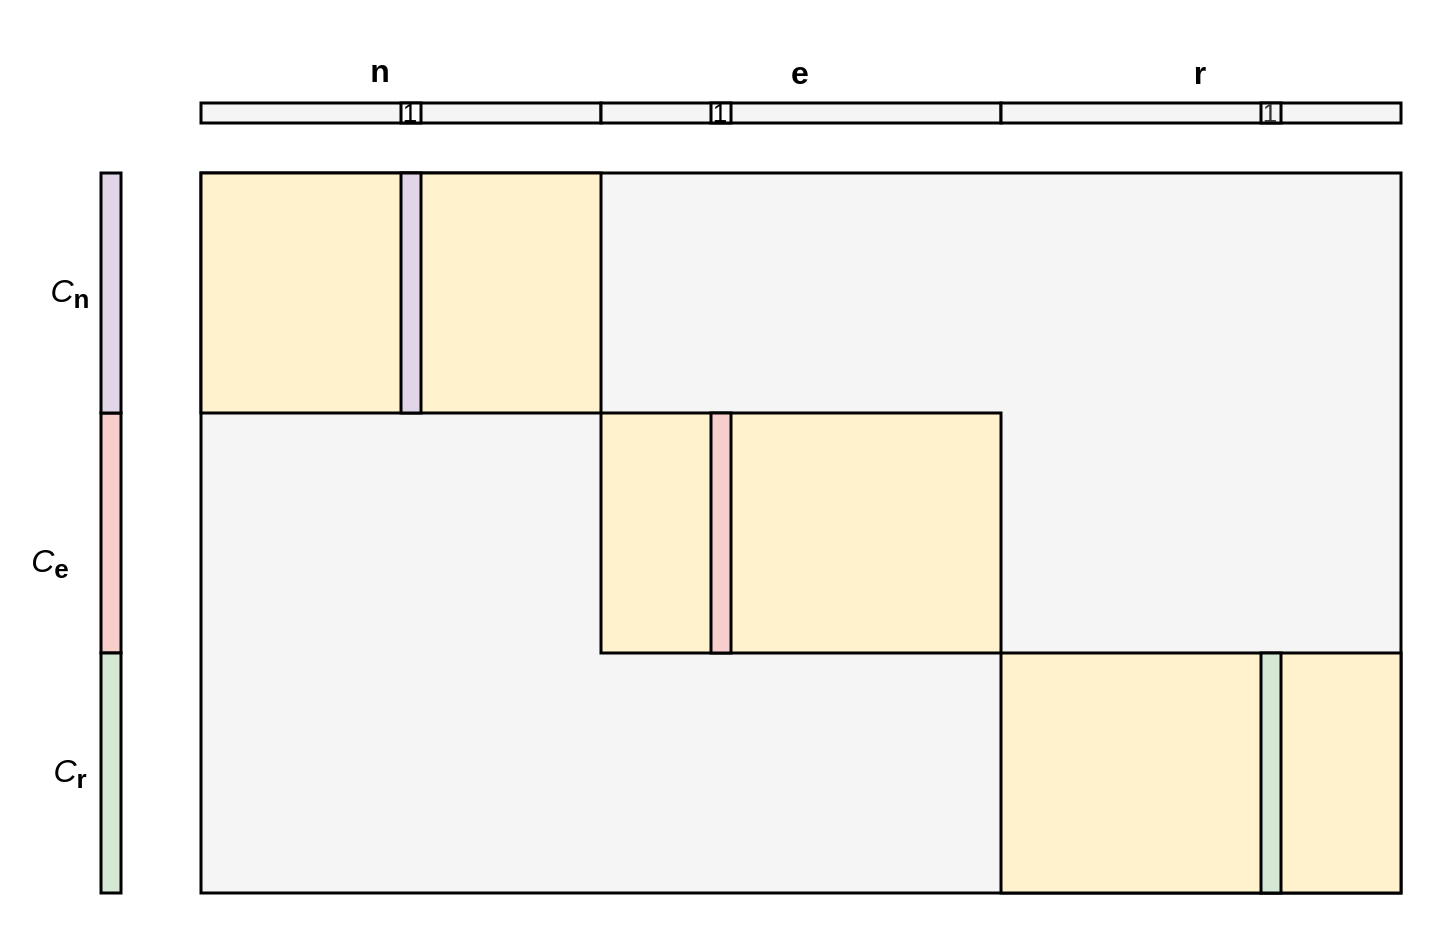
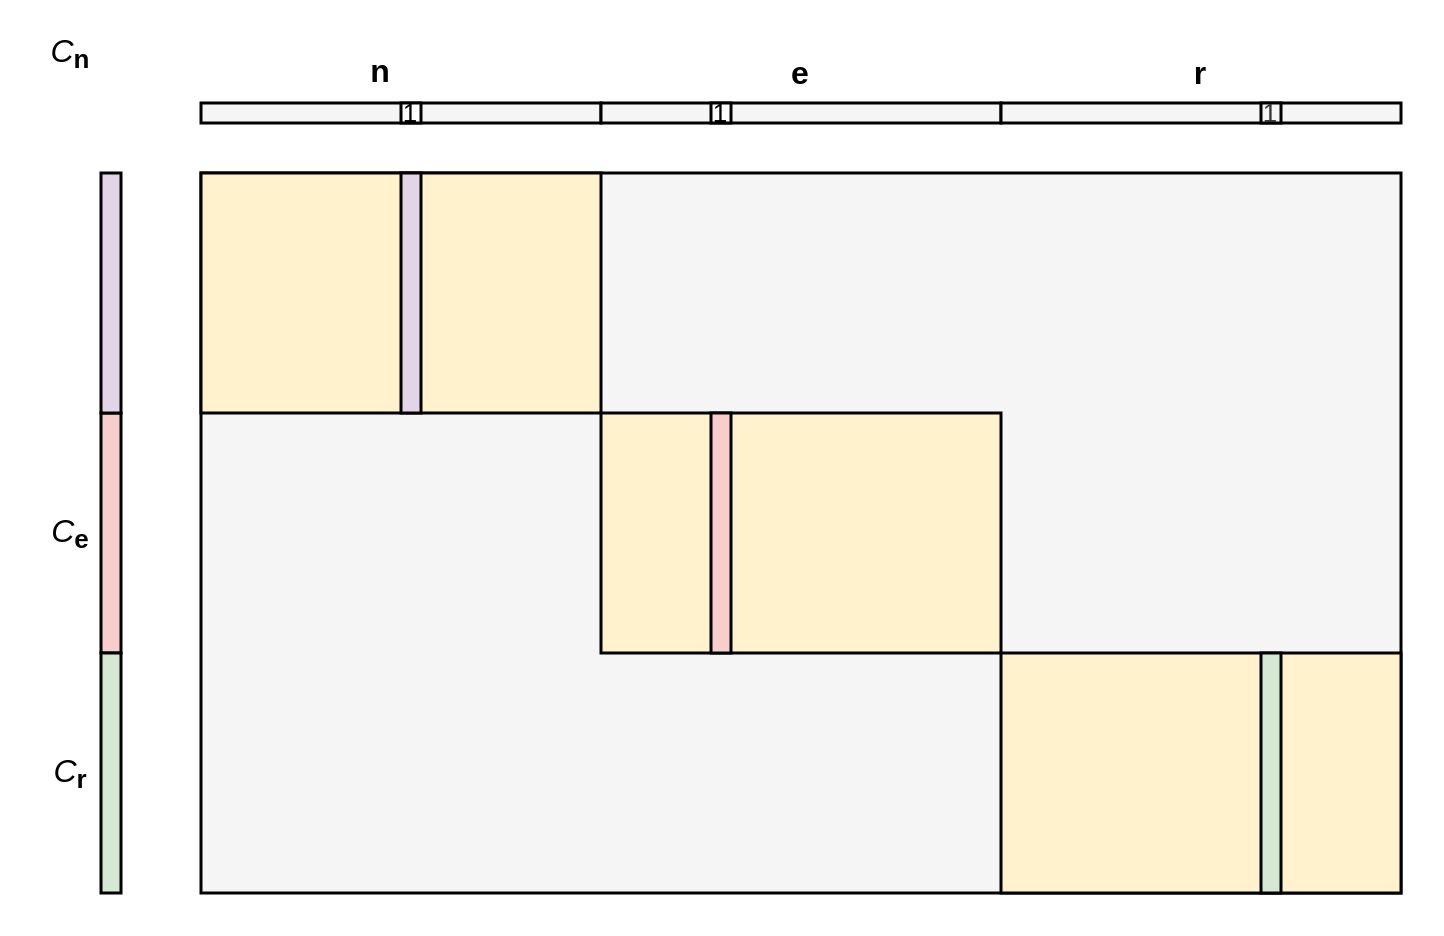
  <mxCell id="0" />
  <mxCell id="1" parent="0" />
  <mxCell id="2" value="" style="rounded=0;whiteSpace=wrap;html=1;fontSize=18;direction=west;strokeWidth=1.5;fillColor=#f5f5f5;fontColor=#333333;strokeColor=#000000;" vertex="1" parent="1"><mxGeometry x="100" y="51" width="200" height="10" as="geometry" /></mxCell>
  <mxCell id="3" value="" style="rounded=0;whiteSpace=wrap;html=1;fillColor=#f5f5f5;direction=south;strokeWidth=1.5;fontColor=#333333;strokeColor=#000000;" parent="1" vertex="1"><mxGeometry x="100" y="86" width="600" height="360" as="geometry" /></mxCell>
  <mxCell id="4" value="" style="rounded=0;whiteSpace=wrap;html=1;fontSize=18;fillColor=#fff2cc;strokeColor=#000000;direction=south;strokeWidth=1.5;" parent="1" vertex="1"><mxGeometry x="100" y="86" width="200" height="120" as="geometry" /></mxCell>
  <mxCell id="5" value="" style="rounded=0;whiteSpace=wrap;html=1;fontSize=18;fillColor=#fff2cc;strokeColor=#000000;direction=south;strokeWidth=1.5;" parent="1" vertex="1"><mxGeometry x="300" y="206" width="200" height="120" as="geometry" /></mxCell>
  <mxCell id="6" value="" style="rounded=0;whiteSpace=wrap;html=1;fontSize=18;fillColor=#e1d5e7;strokeColor=#000000;direction=south;strokeWidth=1.5;" parent="1" vertex="1"><mxGeometry x="200" y="86" width="10" height="120" as="geometry" /></mxCell>
  <mxCell id="7" value="" style="rounded=0;whiteSpace=wrap;html=1;fontSize=18;fillColor=#fff2cc;strokeColor=#000000;direction=south;strokeWidth=1.5;" parent="1" vertex="1"><mxGeometry x="500" y="326" width="200" height="120" as="geometry" /></mxCell>
  <mxCell id="8" value="" style="rounded=0;whiteSpace=wrap;html=1;fontSize=18;fillColor=#d5e8d4;strokeColor=#000000;direction=south;strokeWidth=1.5;" parent="1" vertex="1"><mxGeometry x="630" y="326" width="10" height="120" as="geometry" /></mxCell>
  <mxCell id="9" value="" style="rounded=0;whiteSpace=wrap;html=1;fontSize=18;fillColor=#f8cecc;strokeColor=#000000;direction=south;strokeWidth=1.5;" parent="1" vertex="1"><mxGeometry x="50" y="206" width="10" height="120" as="geometry" /></mxCell>
  <mxCell id="10" value="" style="rounded=0;whiteSpace=wrap;html=1;fontSize=18;fillColor=#e1d5e7;strokeColor=#000000;direction=south;strokeWidth=1.5;" parent="1" vertex="1"><mxGeometry x="50" y="86" width="10" height="120" as="geometry" /></mxCell>
  <mxCell id="11" value="" style="rounded=0;whiteSpace=wrap;html=1;fontSize=18;fillColor=#d5e8d4;strokeColor=#000000;direction=south;strokeWidth=1.5;" parent="1" vertex="1"><mxGeometry x="50" y="326" width="10" height="120" as="geometry" /></mxCell>
  <mxCell id="12" value="1" style="text;html=1;strokeColor=none;fillColor=none;align=center;verticalAlign=middle;whiteSpace=wrap;rounded=0;direction=west;fontSize=13;fontStyle=1" parent="1" vertex="1"><mxGeometry x="175" y="41" width="60" height="30" as="geometry" /></mxCell>
  <mxCell id="13" value="" style="rounded=0;whiteSpace=wrap;html=1;fontSize=18;fillColor=#f8cecc;strokeColor=#000000;direction=south;strokeWidth=1.5;" parent="1" vertex="1"><mxGeometry x="355" y="206" width="10" height="120" as="geometry" /></mxCell>
  <mxCell id="14" value="&lt;b&gt;&lt;font style=&quot;font-size: 16px;&quot;&gt;n&lt;/font&gt;&lt;/b&gt;" style="text;html=1;strokeColor=none;fillColor=none;align=center;verticalAlign=middle;whiteSpace=wrap;rounded=0;direction=west;" parent="1" vertex="1"><mxGeometry x="160" y="20" width="60" height="30" as="geometry" /></mxCell>
  <mxCell id="15" value="&lt;b&gt;&lt;font style=&quot;font-size: 16px;&quot;&gt;e&lt;/font&gt;&lt;/b&gt;" style="text;html=1;strokeColor=none;fillColor=none;align=center;verticalAlign=middle;whiteSpace=wrap;rounded=0;direction=west;" parent="1" vertex="1"><mxGeometry x="370" y="21" width="60" height="30" as="geometry" /></mxCell>
  <mxCell id="16" value="&lt;b&gt;&lt;font style=&quot;font-size: 16px;&quot;&gt;r&lt;/font&gt;&lt;/b&gt;" style="text;html=1;strokeColor=none;fillColor=none;align=center;verticalAlign=middle;whiteSpace=wrap;rounded=0;direction=west;" parent="1" vertex="1"><mxGeometry x="570" y="21" width="60" height="30" as="geometry" /></mxCell>
- <mxCell id="17" value="&lt;font style=&quot;&quot;&gt;&lt;i style=&quot;font-size: 16px;&quot;&gt;C&lt;/i&gt;&lt;sub style=&quot;&quot;&gt;&lt;b style=&quot;&quot;&gt;&lt;font style=&quot;font-size: 13px;&quot;&gt;e&lt;/font&gt;&lt;/b&gt;&lt;/sub&gt;&lt;/font&gt;" style="text;html=1;strokeColor=none;fillColor=none;align=center;verticalAlign=middle;whiteSpace=wrap;rounded=0;direction=south;" parent="1" vertex="1"><mxGeometry x="10" y="261" width="30" height="40" as="geometry" /></mxCell>
- <mxCell id="18" value="&lt;font style=&quot;&quot;&gt;&lt;i style=&quot;font-size: 16px;&quot;&gt;C&lt;/i&gt;&lt;b style=&quot;&quot;&gt;&lt;sub style=&quot;&quot;&gt;&lt;font style=&quot;font-size: 13px;&quot;&gt;n&lt;/font&gt;&lt;/sub&gt;&lt;/b&gt;&lt;/font&gt;" style="text;html=1;strokeColor=none;fillColor=none;align=center;verticalAlign=middle;whiteSpace=wrap;rounded=0;direction=south;" parent="1" vertex="1"><mxGeometry x="20" y="126" width="30" height="40" as="geometry" /></mxCell>
+ <mxCell id="17" value="&lt;font style=&quot;&quot;&gt;&lt;i style=&quot;font-size: 16px;&quot;&gt;C&lt;/i&gt;&lt;sub style=&quot;&quot;&gt;&lt;b style=&quot;&quot;&gt;&lt;font style=&quot;font-size: 13px;&quot;&gt;e&lt;/font&gt;&lt;/b&gt;&lt;/sub&gt;&lt;/font&gt;" style="text;html=1;strokeColor=none;fillColor=none;align=center;verticalAlign=middle;whiteSpace=wrap;rounded=0;direction=south;" parent="1" vertex="1"><mxGeometry x="20" y="246" width="30" height="40" as="geometry" /></mxCell>
+ <mxCell id="18" value="&lt;font style=&quot;&quot;&gt;&lt;i style=&quot;font-size: 16px;&quot;&gt;C&lt;/i&gt;&lt;b style=&quot;&quot;&gt;&lt;sub style=&quot;&quot;&gt;&lt;font style=&quot;font-size: 13px;&quot;&gt;n&lt;/font&gt;&lt;/sub&gt;&lt;/b&gt;&lt;/font&gt;" style="text;html=1;strokeColor=none;fillColor=none;align=center;verticalAlign=middle;whiteSpace=wrap;rounded=0;direction=south;" parent="1" vertex="1"><mxGeometry x="20" y="6" width="30" height="40" as="geometry" /></mxCell>
  <mxCell id="19" value="&lt;font style=&quot;&quot;&gt;&lt;i style=&quot;font-size: 16px;&quot;&gt;C&lt;/i&gt;&lt;sub style=&quot;&quot;&gt;&lt;b style=&quot;&quot;&gt;&lt;font style=&quot;font-size: 13px;&quot;&gt;r&lt;/font&gt;&lt;/b&gt;&lt;/sub&gt;&lt;/font&gt;" style="text;html=1;strokeColor=none;fillColor=none;align=center;verticalAlign=middle;whiteSpace=wrap;rounded=0;direction=south;" parent="1" vertex="1"><mxGeometry x="20" y="366" width="30" height="40" as="geometry" /></mxCell>
  <mxCell id="20" value="" style="rounded=0;whiteSpace=wrap;html=1;fontSize=18;direction=west;strokeWidth=1.5;fillColor=#f5f5f5;fontColor=#333333;strokeColor=#000000;" vertex="1" parent="1"><mxGeometry x="300" y="51" width="200" height="10" as="geometry" /></mxCell>
  <mxCell id="21" value="" style="rounded=0;whiteSpace=wrap;html=1;fontSize=18;direction=west;strokeWidth=1.5;fillColor=#f5f5f5;fontColor=#333333;strokeColor=#000000;" vertex="1" parent="1"><mxGeometry x="500" y="51" width="200" height="10" as="geometry" /></mxCell>
  <mxCell id="22" value="1" style="text;html=1;strokeColor=none;fillColor=none;align=center;verticalAlign=middle;whiteSpace=wrap;rounded=0;direction=west;fontSize=13;fontStyle=1" parent="1" vertex="1"><mxGeometry x="330" y="41" width="60" height="30" as="geometry" /></mxCell>
  <mxCell id="23" value="1" style="text;html=1;strokeColor=none;fillColor=none;align=center;verticalAlign=middle;whiteSpace=wrap;rounded=0;direction=west;fontSize=13;fontStyle=1" parent="1" vertex="1"><mxGeometry x="605" y="41" width="60" height="30" as="geometry" /></mxCell>
  <mxCell id="24" value="1" style="whiteSpace=wrap;html=1;aspect=fixed;strokeColor=#000000;strokeWidth=1.5;fontSize=13;" vertex="1" parent="1"><mxGeometry x="200" y="51" width="10" height="10" as="geometry" /></mxCell>
  <mxCell id="25" value="1" style="whiteSpace=wrap;html=1;aspect=fixed;strokeColor=#000000;strokeWidth=1.5;fontSize=13;" vertex="1" parent="1"><mxGeometry x="355" y="51" width="10" height="10" as="geometry" /></mxCell>
  <mxCell id="26" value="1" style="whiteSpace=wrap;html=1;aspect=fixed;strokeColor=#000000;strokeWidth=1.5;fontSize=13;fillColor=#f5f5f5;fontColor=#333333;" vertex="1" parent="1"><mxGeometry x="630" y="51" width="10" height="10" as="geometry" /></mxCell>
